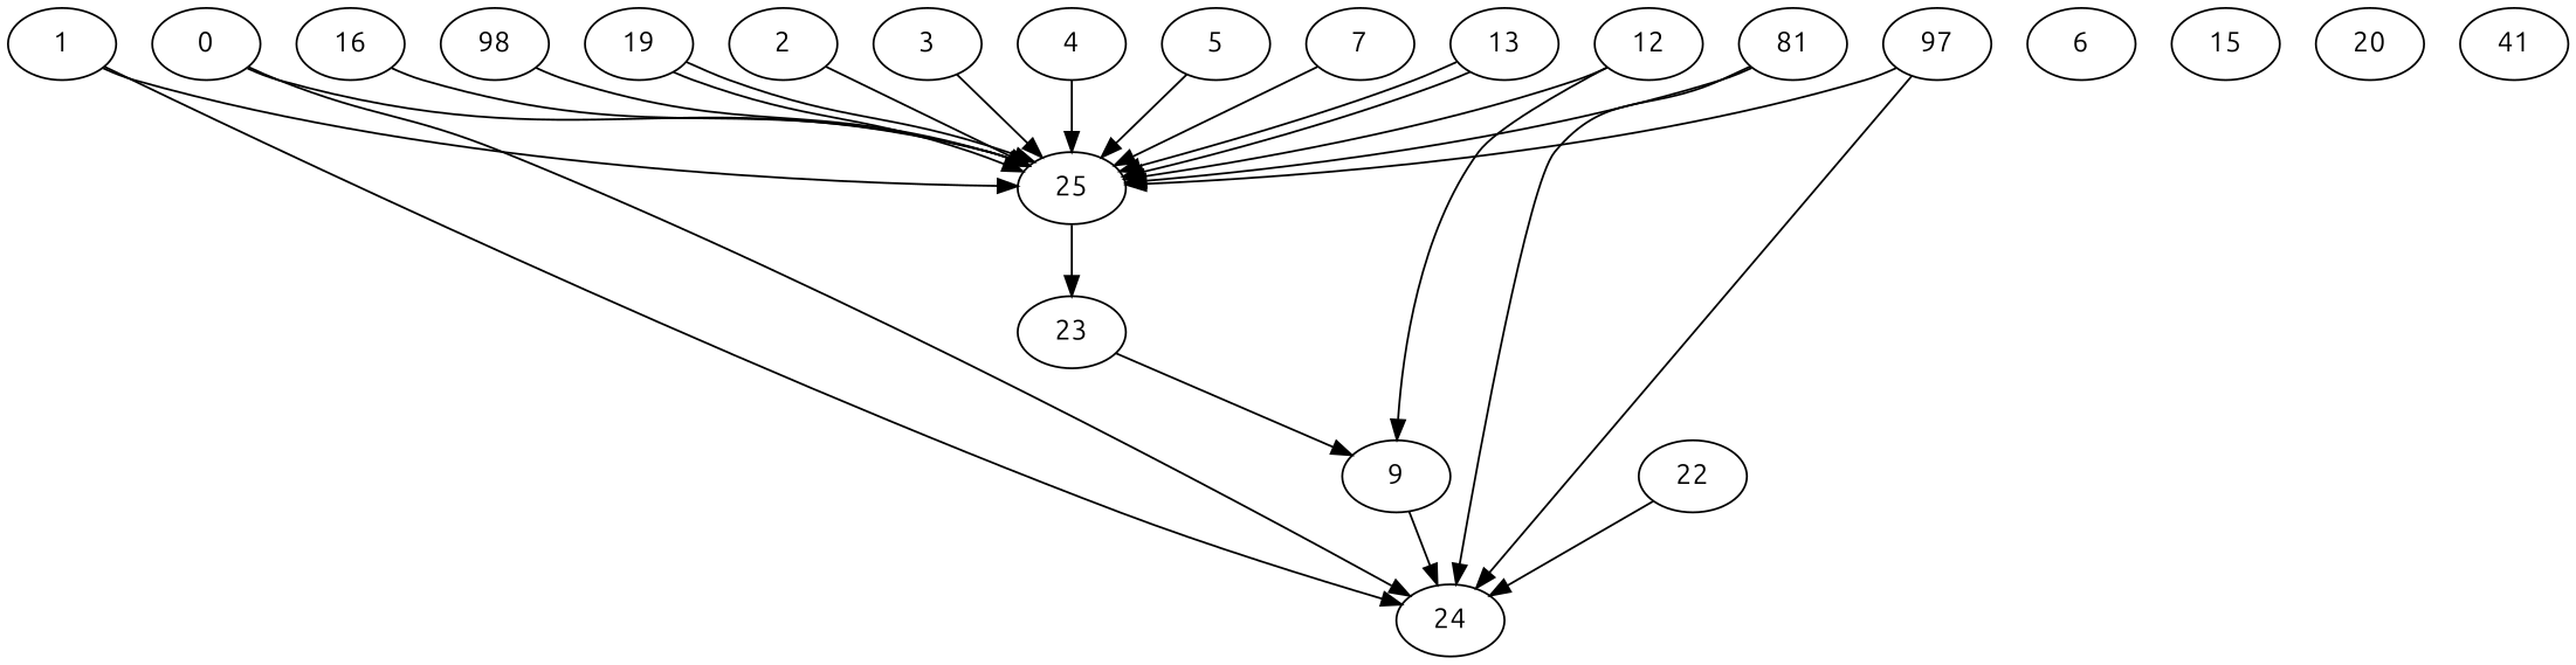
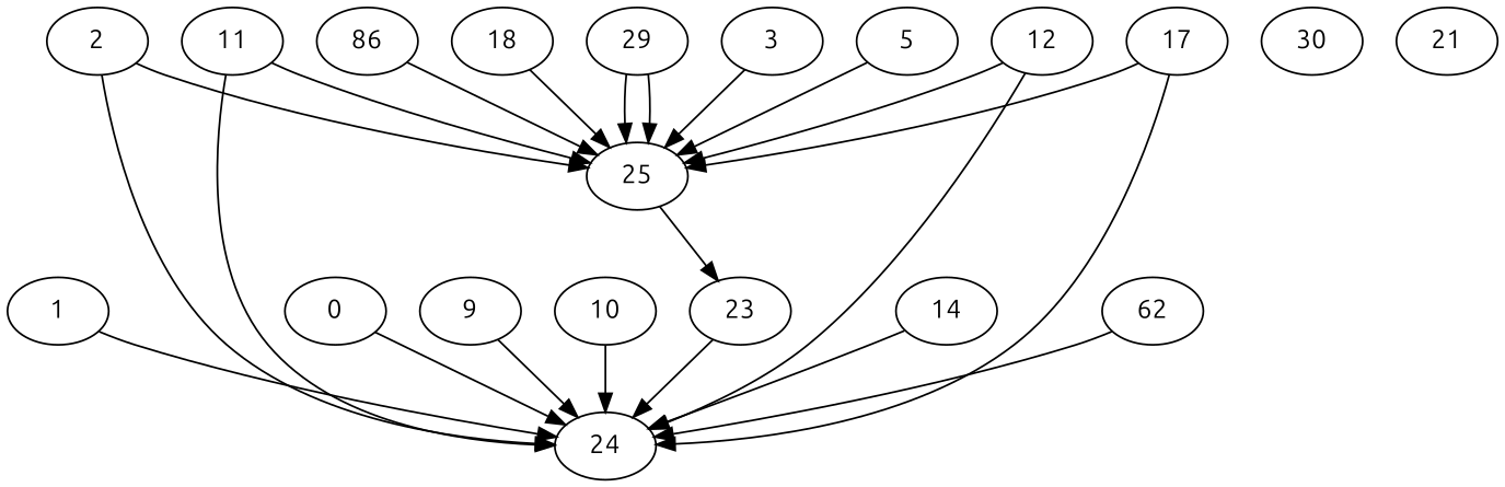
  digraph {
    fontname=Ubuntu
    node [alpha=0.05 fontname=Ubuntu]
    edge [fontname=Ubuntu]
    1 [alpha=0.04]
    24
    25 [alpha=0.09]
    23 [alpha=0.15]
    2 [alpha=0.00]
    3 [alpha=0.11]
-   4 [alpha=0.02]
    5 [alpha=0.06]
-   6 [alpha=0.19]
-   7 [alpha=0.11]
    n11 [label=0]
    9 [alpha=0.20]
-   11 [alpha=0.15 label=81]
+   10 [alpha=0.03]
+   11 [alpha=0.15]
    12 [alpha=0.07]
-   13 [alpha=0.15]
-   15 [alpha=0.14]
-   16 [alpha=0.09]
-   17 [alpha=0.13 label=97]
-   18 [alpha=0.08 label=98]
-   19
-   20 [alpha=0.14]
-   21 [alpha=0.09 label=41]
-   22 [alpha=0.04]
+   14 [alpha=0.19]
+   16 [alpha=0.09 label=86]
+   17 [alpha=0.13]
+   18 [alpha=0.08]
+   19 [label=29]
+   20 [alpha=0.14 label=30]
+   21 [alpha=0.09]
+   22 [alpha=0.04 label=62]
    1 -> 24
-   1 -> 25
    25 -> 23
-   23 -> 9
+   23 -> 24
+   2 -> 24
    2 -> 25
    3 -> 25
-   4 -> 25
    5 -> 25
-   7 -> 25
    n11 -> 24
-   n11 -> 25
    9 -> 24
+   10 -> 24
    11 -> 24
    11 -> 25
-   12 -> 9
+   12 -> 24
    12 -> 25
-   13 -> 25
-   13 -> 25
+   14 -> 24
    16 -> 25
    17 -> 24
    17 -> 25
    18 -> 25
    19 -> 25
    19 -> 25
    22 -> 24
  }
